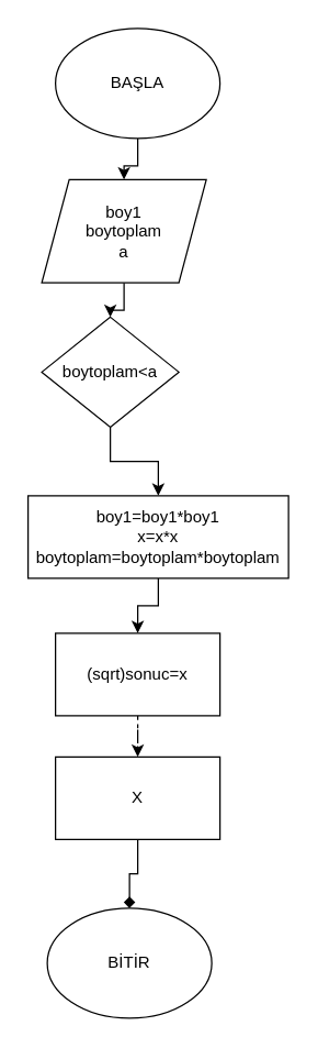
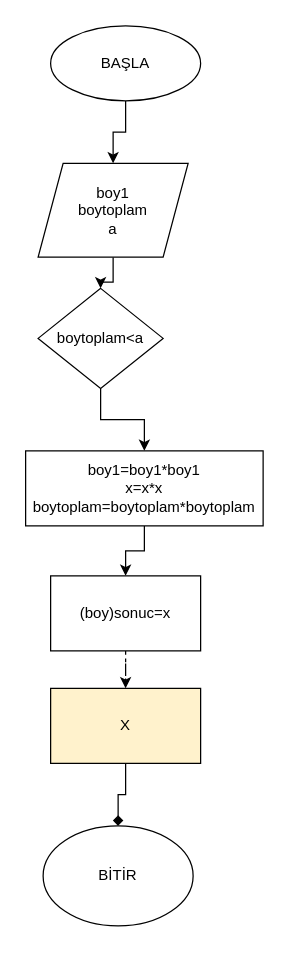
  <mxCell id="0" />
  <mxCell id="1" parent="0" />
  <mxCell id="2" value="" style="edgeStyle=orthogonalEdgeStyle;rounded=0;orthogonalLoop=1;jettySize=auto;html=1;" parent="1" source="3" target="5" edge="1"><mxGeometry relative="1" as="geometry" /></mxCell>
- <mxCell id="3" value="BAŞLA" style="ellipse;whiteSpace=wrap;html=1;" parent="1" vertex="1"><mxGeometry x="40" y="20" width="120" height="80" as="geometry" /></mxCell>
+ <mxCell id="3" value="BAŞLA" style="ellipse;whiteSpace=wrap;html=1;" parent="1" vertex="1"><mxGeometry x="40" y="20" width="120" height="60" as="geometry" /></mxCell>
  <mxCell id="4" value="" style="edgeStyle=orthogonalEdgeStyle;rounded=0;orthogonalLoop=1;jettySize=auto;html=1;" parent="1" source="5" target="7" edge="1"><mxGeometry relative="1" as="geometry" /></mxCell>
  <mxCell id="5" value="boy1&lt;br&gt;boytoplam&lt;br&gt;a" style="shape=parallelogram;perimeter=parallelogramPerimeter;whiteSpace=wrap;html=1;fixedSize=1;" parent="1" vertex="1"><mxGeometry x="30" y="130" width="120" height="75" as="geometry" /></mxCell>
  <mxCell id="6" value="" style="edgeStyle=orthogonalEdgeStyle;rounded=0;orthogonalLoop=1;jettySize=auto;html=1;" parent="1" source="7" target="9" edge="1"><mxGeometry relative="1" as="geometry" /></mxCell>
  <mxCell id="7" value="boytoplam&amp;lt;a" style="rhombus;whiteSpace=wrap;html=1;" parent="1" vertex="1"><mxGeometry x="30" y="230" width="100" height="80" as="geometry" /></mxCell>
  <mxCell id="8" value="" style="edgeStyle=orthogonalEdgeStyle;rounded=0;orthogonalLoop=1;jettySize=auto;html=1;" parent="1" source="9" target="11" edge="1"><mxGeometry relative="1" as="geometry" /></mxCell>
  <mxCell id="9" value="boy1=boy1*boy1&lt;br&gt;x=x*x&lt;br&gt;boytoplam=boytoplam*boytoplam" style="rounded=0;whiteSpace=wrap;html=1;" parent="1" vertex="1"><mxGeometry x="20" y="360" width="190" height="60" as="geometry" /></mxCell>
  <mxCell id="10" value="" style="edgeStyle=orthogonalEdgeStyle;rounded=0;orthogonalLoop=1;jettySize=auto;html=1;dashed=1;" parent="1" source="11" target="13" edge="1"><mxGeometry relative="1" as="geometry" /></mxCell>
- <mxCell id="11" value="(sqrt)sonuc=x" style="rounded=0;whiteSpace=wrap;html=1;" parent="1" vertex="1"><mxGeometry x="40" y="460" width="120" height="60" as="geometry" /></mxCell>
+ <mxCell id="11" value="(boy)sonuc=x" style="rounded=0;whiteSpace=wrap;html=1;" parent="1" vertex="1"><mxGeometry x="40" y="460" width="120" height="60" as="geometry" /></mxCell>
  <mxCell id="12" value="" style="edgeStyle=orthogonalEdgeStyle;rounded=0;orthogonalLoop=1;jettySize=auto;html=1;endArrow=diamond;" parent="1" source="13" target="14" edge="1"><mxGeometry relative="1" as="geometry" /></mxCell>
- <mxCell id="13" value="X" style="rounded=0;whiteSpace=wrap;html=1;" parent="1" vertex="1"><mxGeometry x="40" y="550" width="120" height="60" as="geometry" /></mxCell>
+ <mxCell id="13" value="X" style="rounded=0;whiteSpace=wrap;html=1;fillColor=#fff2cc;" parent="1" vertex="1"><mxGeometry x="40" y="550" width="120" height="60" as="geometry" /></mxCell>
  <mxCell id="14" value="BİTİR" style="ellipse;whiteSpace=wrap;html=1;" parent="1" vertex="1"><mxGeometry x="34" y="660" width="120" height="80" as="geometry" /></mxCell>
